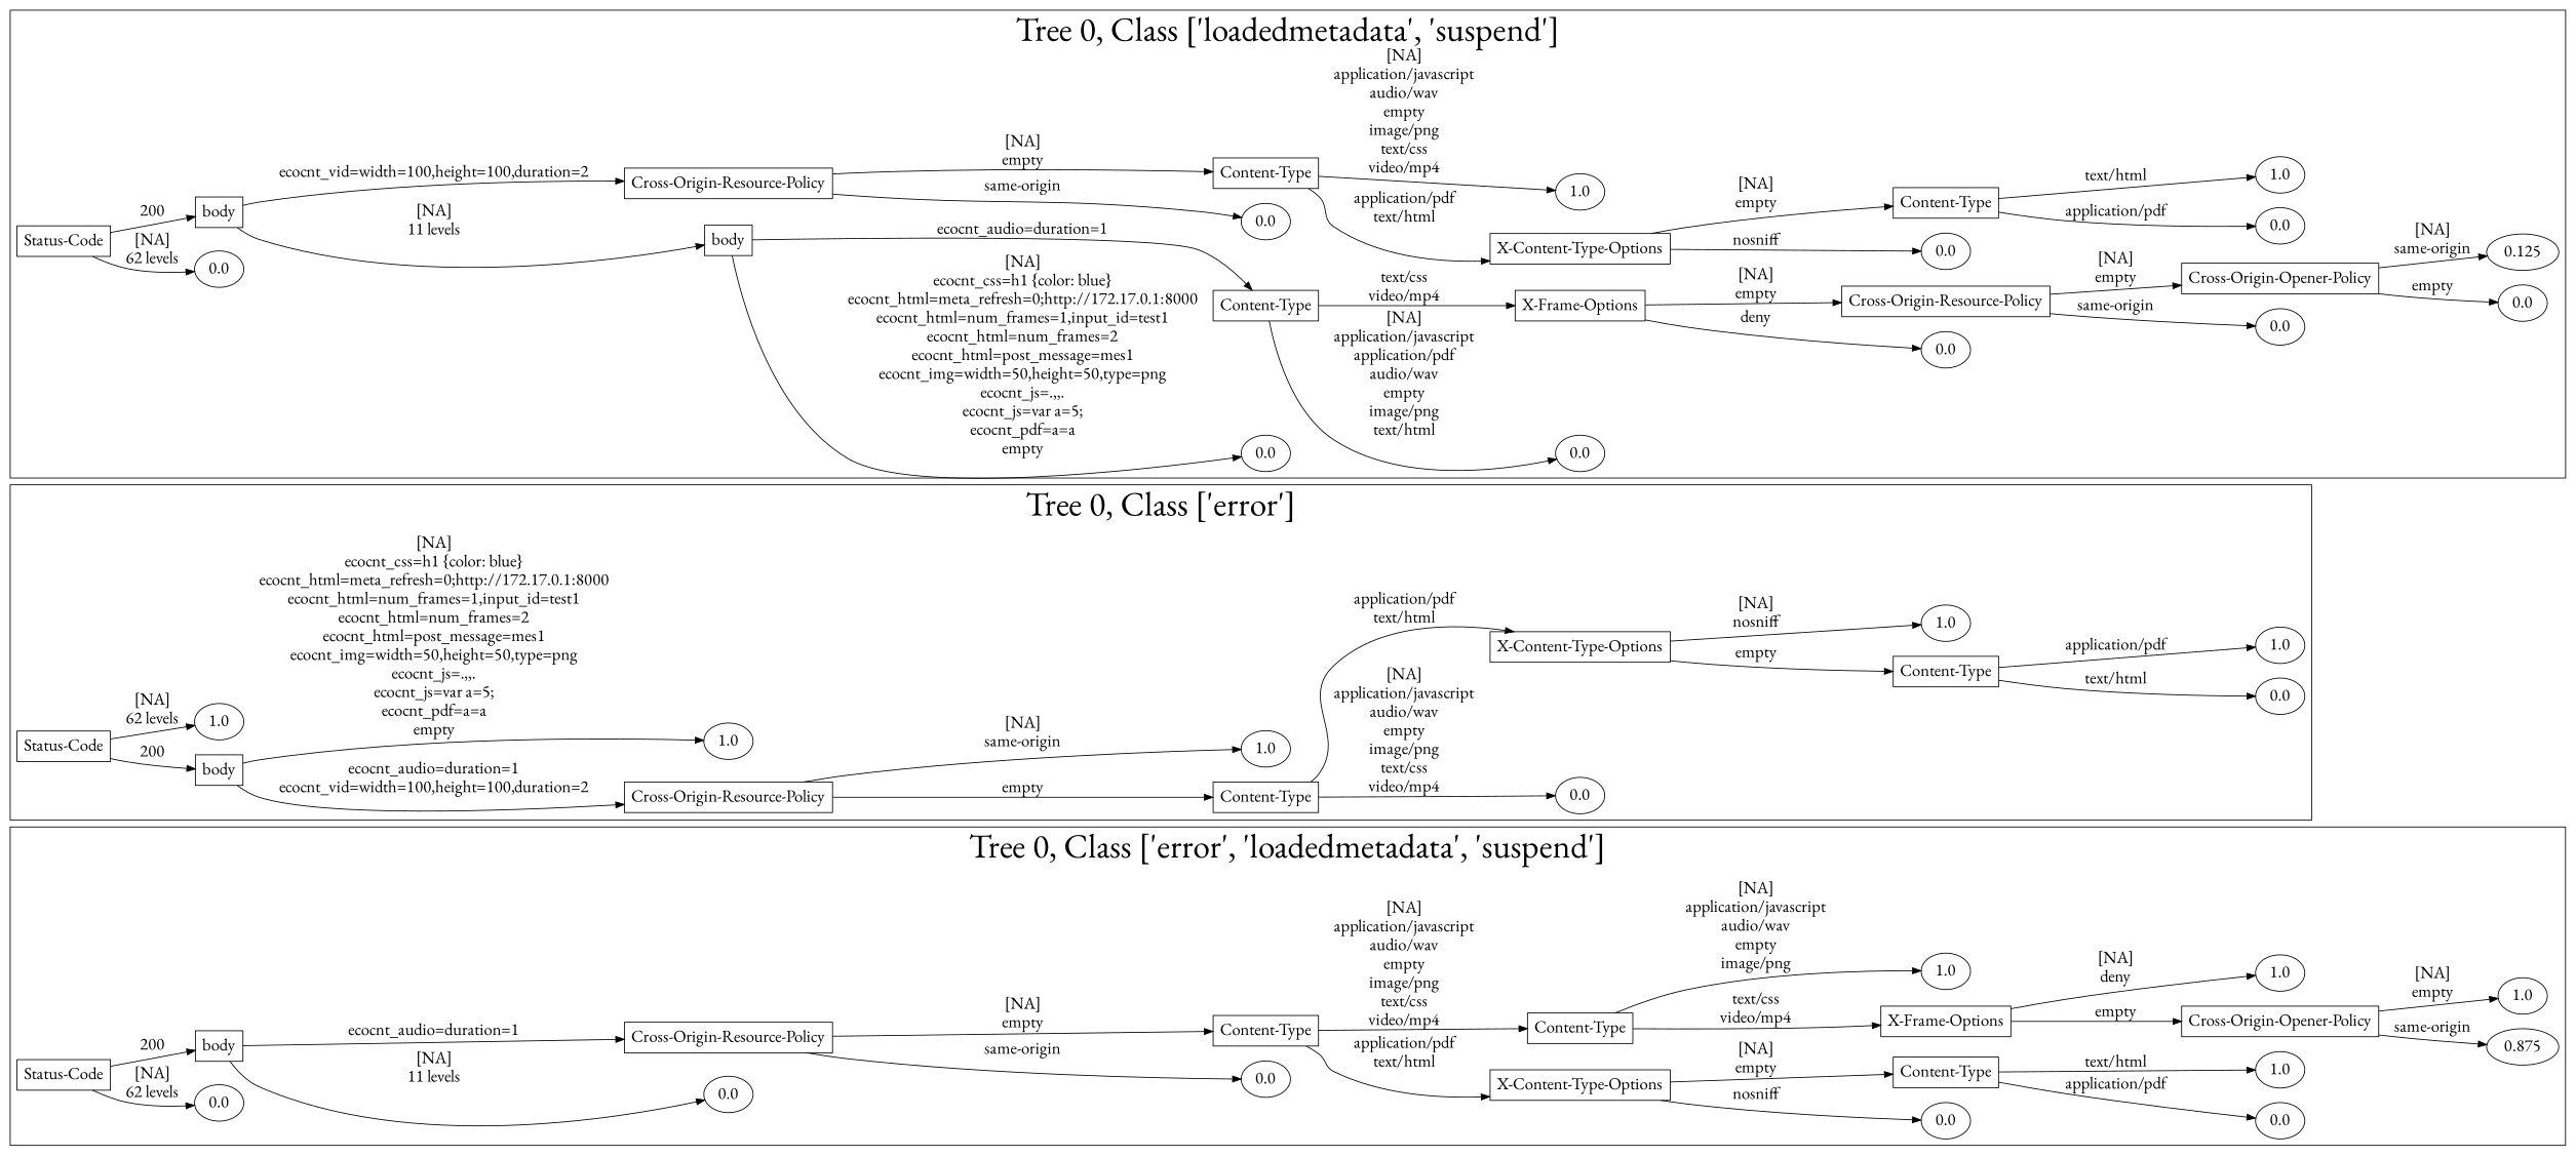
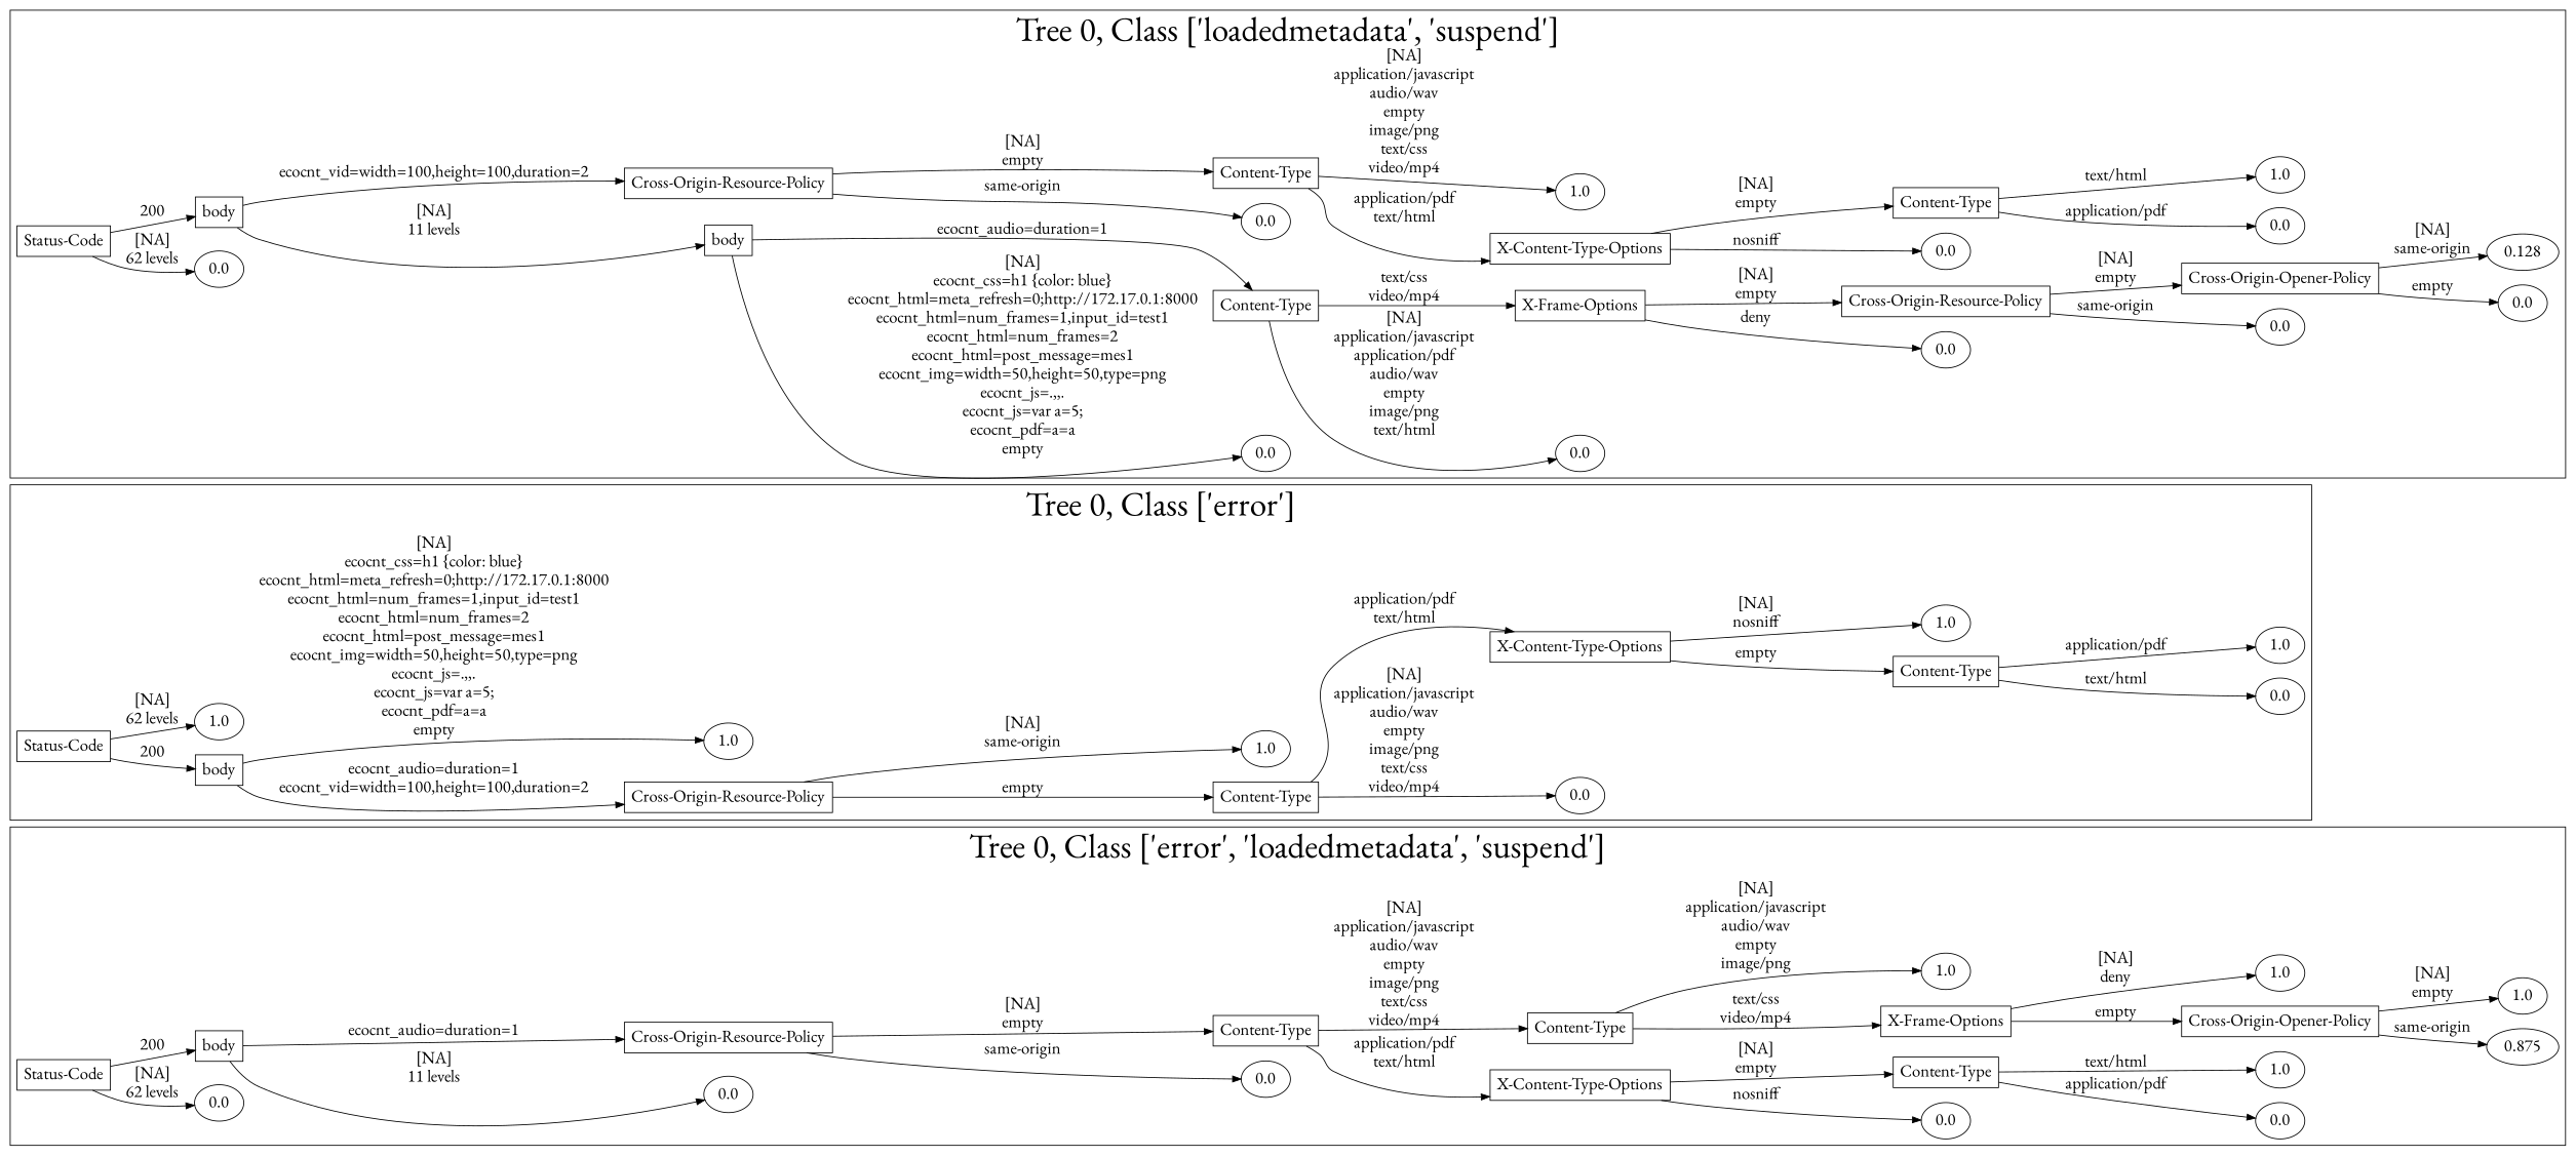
  digraph {
    rankdir=LR
    fontname="EB Garamond"
    node [fontsize=20 fontname="EB Garamond"]
    edge [fontsize=20 fontname="EB Garamond"]
    n1 [label="Status-Code" shape=box]
    n2 [label=0.0]
    n3 [label=body shape=box]
    n4 [label=0.0]
    n5 [label="Cross-Origin-Resource-Policy" shape=box]
    n6 [label=0.0]
    n7 [label="Content-Type" shape=box]
    n8 [label="X-Content-Type-Options" shape=box]
    n9 [label="Content-Type" shape=box]
    n10 [label=0.0]
    n11 [label="Content-Type" shape=box]
    n12 [label="X-Frame-Options" shape=box]
    n13 [label=1.0]
    n14 [label=0.0]
    n15 [label=1.0]
    n16 [label="Cross-Origin-Opener-Policy" shape=box]
    n17 [label=1.0]
    n18 [label=0.875]
    n19 [label=1.0]
    n20 [label="Status-Code" shape=box]
    n21 [label=body shape=box]
    n22 [label=1.0]
    n23 [label="Cross-Origin-Resource-Policy" shape=box]
    n24 [label=1.0]
    n25 [label="Content-Type" shape=box]
    n26 [label=1.0]
    n27 [label=0.0]
    n28 [label="X-Content-Type-Options" shape=box]
    n29 [label="Content-Type" shape=box]
    n30 [label=1.0]
    n31 [label=0.0]
    n32 [label=1.0]
    n33 [label="Status-Code" shape=box]
    n34 [label=0.0]
    n35 [label=body shape=box]
    n36 [label=body shape=box]
    n37 [label="Cross-Origin-Resource-Policy" shape=box]
    n38 [label=0.0]
    n39 [label="Content-Type" shape=box]
    n40 [label=0.0]
    n41 [label="Content-Type" shape=box]
    n42 [label=0.0]
    n43 [label="X-Frame-Options" shape=box]
    n44 [label="X-Content-Type-Options" shape=box]
    n45 [label=1.0]
    n46 [label=0.0]
    n47 [label="Cross-Origin-Resource-Policy" shape=box]
    n48 [label=0.0]
    n49 [label="Content-Type" shape=box]
    n50 [label=0.0]
    n51 [label="Cross-Origin-Opener-Policy" shape=box]
    n52 [label=0.0]
    n53 [label=1.0]
    n54 [label=0.0]
-   n55 [label=0.125]
+   n55 [label=0.128]
    subgraph cluster_1 {
      fontsize=40
      label="Tree 0, Class ['error', 'loadedmetadata', 'suspend']"
      subgraph sub_2 {
        fontsize=40
        label="Tree 0, Class ['error', 'loadedmetadata', 'suspend']"
        n1
      }
      subgraph sub_3 {
        fontsize=40
        label="Tree 0, Class ['error', 'loadedmetadata', 'suspend']"
        n2
        n3
      }
      subgraph sub_4 {
        fontsize=40
        label="Tree 0, Class ['error', 'loadedmetadata', 'suspend']"
        n4
        n5
      }
      subgraph sub_5 {
        fontsize=40
        label="Tree 0, Class ['error', 'loadedmetadata', 'suspend']"
        n6
        n7
      }
      subgraph sub_6 {
        fontsize=40
        label="Tree 0, Class ['error', 'loadedmetadata', 'suspend']"
        n8
        n9
      }
      subgraph sub_7 {
        fontsize=40
        label="Tree 0, Class ['error', 'loadedmetadata', 'suspend']"
        n10
        n11
        n12
        n13
      }
      subgraph sub_8 {
        fontsize=40
        label="Tree 0, Class ['error', 'loadedmetadata', 'suspend']"
        n14
        n15
        n16
        n17
      }
      subgraph sub_9 {
        fontsize=40
        label="Tree 0, Class ['error', 'loadedmetadata', 'suspend']"
        n18
        n19
      }
    }
    subgraph cluster_10 {
      fontsize=40
      label="Tree 0, Class ['error']"
      subgraph sub_11 {
        fontsize=40
        label="Tree 0, Class ['error']"
        n20
      }
      subgraph sub_12 {
        fontsize=40
        label="Tree 0, Class ['error']"
        n21
        n22
      }
      subgraph sub_13 {
        fontsize=40
        label="Tree 0, Class ['error']"
        n23
        n24
      }
      subgraph sub_14 {
        fontsize=40
        label="Tree 0, Class ['error']"
        n25
        n26
      }
      subgraph sub_15 {
        fontsize=40
        label="Tree 0, Class ['error']"
        n27
        n28
      }
      subgraph sub_16 {
        fontsize=40
        label="Tree 0, Class ['error']"
        n29
        n30
      }
      subgraph sub_17 {
        fontsize=40
        label="Tree 0, Class ['error']"
        n31
        n32
      }
    }
    subgraph cluster_18 {
      fontsize=40
      label="Tree 0, Class ['loadedmetadata', 'suspend']"
      subgraph sub_19 {
        fontsize=40
        label="Tree 0, Class ['loadedmetadata', 'suspend']"
        n33
      }
      subgraph sub_20 {
        fontsize=40
        label="Tree 0, Class ['loadedmetadata', 'suspend']"
        n34
        n35
      }
      subgraph sub_21 {
        fontsize=40
        label="Tree 0, Class ['loadedmetadata', 'suspend']"
        n36
        n37
      }
      subgraph sub_22 {
        fontsize=40
        label="Tree 0, Class ['loadedmetadata', 'suspend']"
        n38
        n39
        n40
        n41
      }
      subgraph sub_23 {
        fontsize=40
        label="Tree 0, Class ['loadedmetadata', 'suspend']"
        n42
        n43
        n44
        n45
      }
      subgraph sub_24 {
        fontsize=40
        label="Tree 0, Class ['loadedmetadata', 'suspend']"
        n46
        n47
        n48
        n49
      }
      subgraph sub_25 {
        fontsize=40
        label="Tree 0, Class ['loadedmetadata', 'suspend']"
        n50
        n51
        n52
        n53
      }
      subgraph sub_26 {
        fontsize=40
        label="Tree 0, Class ['loadedmetadata', 'suspend']"
        n54
        n55
      }
    }
    n1 -> n2 [label="[NA]\n62 levels\n"]
    n1 -> n3 [label="200\n"]
    n3 -> n4 [label="[NA]\n11 levels\n"]
    n3 -> n5 [label="ecocnt_audio=duration=1\n"]
    n5 -> n6 [label="same-origin\n"]
    n5 -> n7 [label="[NA]\nempty\n"]
    n7 -> n8 [label="application/pdf\ntext/html\n"]
    n7 -> n9 [label="[NA]\napplication/javascript\naudio/wav\nempty\nimage/png\ntext/css\nvideo/mp4\n"]
    n8 -> n10 [label="nosniff\n"]
    n8 -> n11 [label="[NA]\nempty\n"]
    n9 -> n12 [label="text/css\nvideo/mp4\n"]
    n9 -> n13 [label="[NA]\napplication/javascript\naudio/wav\nempty\nimage/png\n"]
    n11 -> n14 [label="application/pdf\n"]
    n11 -> n15 [label="text/html\n"]
    n12 -> n16 [label="empty\n"]
    n12 -> n17 [label="[NA]\ndeny\n"]
    n16 -> n18 [label="same-origin\n"]
    n16 -> n19 [label="[NA]\nempty\n"]
    n20 -> n21 [label="200\n"]
    n20 -> n22 [label="[NA]\n62 levels\n"]
    n21 -> n23 [label="ecocnt_audio=duration=1\necocnt_vid=width=100,height=100,duration=2\n"]
    n21 -> n24 [label="[NA]\necocnt_css=h1 {color: blue}\necocnt_html=meta_refresh=0;http://172.17.0.1:8000\necocnt_html=num_frames=1,input_id=test1\necocnt_html=num_frames=2\necocnt_html=post_message=mes1\necocnt_img=width=50,height=50,type=png\necocnt_js=.,,.\necocnt_js=var a=5;\necocnt_pdf=a=a\nempty\n"]
    n23 -> n25 [label="empty\n"]
    n23 -> n26 [label="[NA]\nsame-origin\n"]
    n25 -> n27 [label="[NA]\napplication/javascript\naudio/wav\nempty\nimage/png\ntext/css\nvideo/mp4\n"]
    n25 -> n28 [label="application/pdf\ntext/html\n"]
    n28 -> n29 [label="empty\n"]
    n28 -> n30 [label="[NA]\nnosniff\n"]
    n29 -> n31 [label="text/html\n"]
    n29 -> n32 [label="application/pdf\n"]
    n33 -> n34 [label="[NA]\n62 levels\n"]
    n33 -> n35 [label="200\n"]
    n35 -> n36 [label="[NA]\n11 levels\n"]
    n35 -> n37 [label="ecocnt_vid=width=100,height=100,duration=2\n"]
    n36 -> n38 [label="[NA]\necocnt_css=h1 {color: blue}\necocnt_html=meta_refresh=0;http://172.17.0.1:8000\necocnt_html=num_frames=1,input_id=test1\necocnt_html=num_frames=2\necocnt_html=post_message=mes1\necocnt_img=width=50,height=50,type=png\necocnt_js=.,,.\necocnt_js=var a=5;\necocnt_pdf=a=a\nempty\n"]
    n36 -> n39 [label="ecocnt_audio=duration=1\n"]
    n37 -> n40 [label="same-origin\n"]
    n37 -> n41 [label="[NA]\nempty\n"]
    n39 -> n42 [label="[NA]\napplication/javascript\napplication/pdf\naudio/wav\nempty\nimage/png\ntext/html\n"]
    n39 -> n43 [label="text/css\nvideo/mp4\n"]
    n41 -> n44 [label="application/pdf\ntext/html\n"]
    n41 -> n45 [label="[NA]\napplication/javascript\naudio/wav\nempty\nimage/png\ntext/css\nvideo/mp4\n"]
    n43 -> n46 [label="deny\n"]
    n43 -> n47 [label="[NA]\nempty\n"]
    n44 -> n48 [label="nosniff\n"]
    n44 -> n49 [label="[NA]\nempty\n"]
    n47 -> n50 [label="same-origin\n"]
    n47 -> n51 [label="[NA]\nempty\n"]
    n49 -> n52 [label="application/pdf\n"]
    n49 -> n53 [label="text/html\n"]
    n51 -> n54 [label="empty\n"]
    n51 -> n55 [label="[NA]\nsame-origin\n"]
  }
